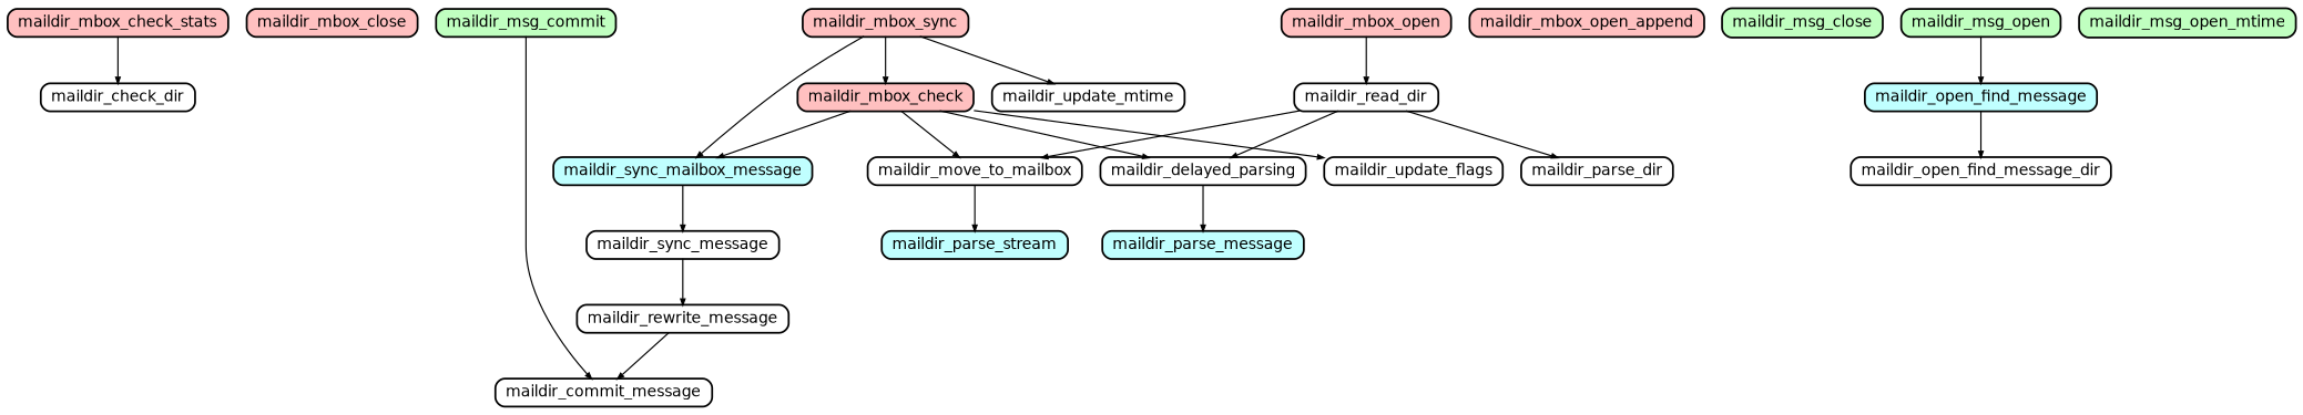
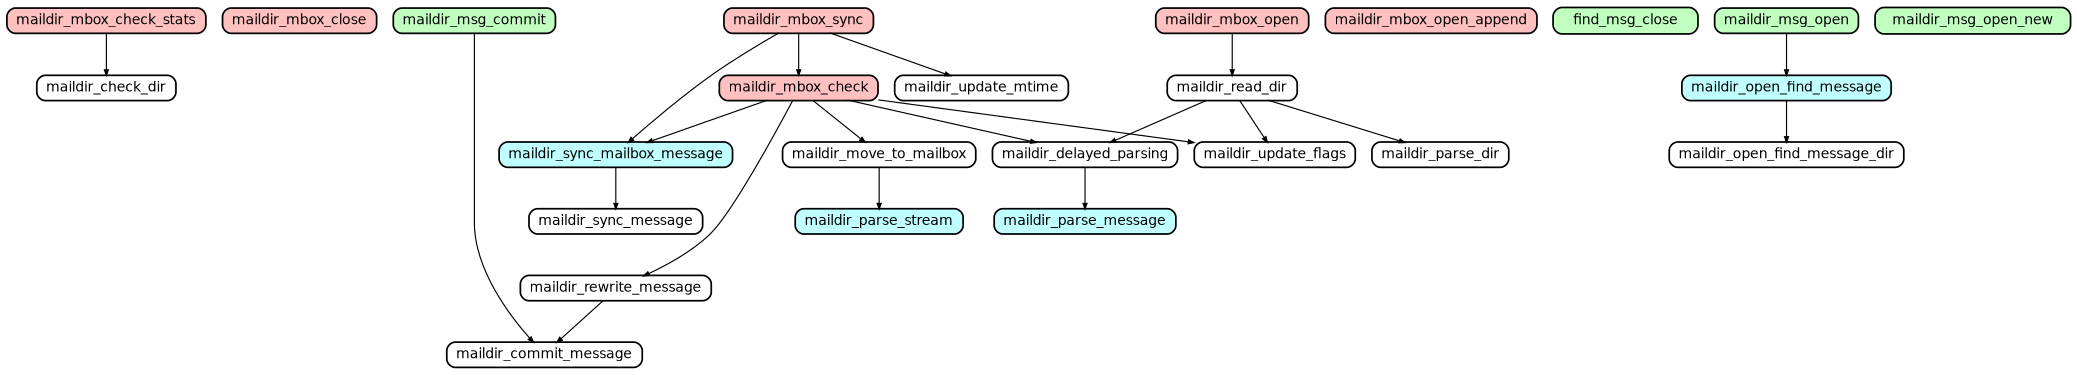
  digraph {
    compound=true
    fontname="DejaVu Sans"
    nodesep=0.2
    rankdir=TB
    ranksep=0.5
    node [color=black fillcolor="#ffffff" fontname="DejaVu Sans" fontsize=12 penwidth=1.5 shape=Mrecord style=filled]
    edge [arrowsize=0.5 fontname="DejaVu Sans" penwidth=1.0]
    maildir_mbox_check_stats [fillcolor="#ffc0c0" height=0.2]
    maildir_mbox_close [fillcolor="#ffc0c0" height=0.2]
    maildir_mbox_open [fillcolor="#ffc0c0" height=0.2]
    maildir_mbox_open_append [fillcolor="#ffc0c0" height=0.2]
    maildir_mbox_sync [fillcolor="#ffc0c0" height=0.2]
-   maildir_msg_close [fillcolor="#c0ffc0" height=0.2]
+   maildir_msg_close [fillcolor="#c0ffc0" height=0.2 label=find_msg_close]
    maildir_msg_commit [fillcolor="#c0ffc0" height=0.2]
    maildir_msg_open [fillcolor="#c0ffc0" height=0.2]
-   maildir_msg_open_new [fillcolor="#c0ffc0" height=0.2 label=maildir_msg_open_mtime]
+   maildir_msg_open_new [fillcolor="#c0ffc0" height=0.2]
    maildir_open_find_message [fillcolor="#c0ffff" height=0.2]
    maildir_read_dir [height=0.2]
    maildir_check_dir [height=0.2]
    maildir_mbox_check [fillcolor="#ffc0c0" height=0.2]
    maildir_sync_mailbox_message [fillcolor="#c0ffff" height=0.2]
    maildir_update_mtime [height=0.2]
    maildir_commit_message [height=0.2]
    maildir_open_find_message_dir [height=0.2]
    maildir_delayed_parsing [height=0.2]
    maildir_move_to_mailbox [height=0.2]
    maildir_parse_dir [height=0.2]
    maildir_update_flags [height=0.2]
    maildir_parse_message [fillcolor="#c0ffff" height=0.2]
    maildir_parse_stream [fillcolor="#c0ffff" height=0.2]
    maildir_sync_message [height=0.2]
    maildir_rewrite_message [height=0.2]
    subgraph sub_1 {
      rank=same
      maildir_mbox_check_stats
      maildir_mbox_close
      maildir_mbox_open
      maildir_mbox_open_append
      maildir_mbox_sync
      maildir_msg_close
      maildir_msg_commit
      maildir_msg_open
      maildir_msg_open_new
    }
    subgraph sub_2 {
      rank=same
      maildir_open_find_message
      maildir_read_dir
    }
    maildir_mbox_check_stats -> maildir_check_dir
    maildir_mbox_open -> maildir_read_dir
    maildir_mbox_sync -> maildir_mbox_check
    maildir_mbox_sync -> maildir_sync_mailbox_message
    maildir_mbox_sync -> maildir_update_mtime
    maildir_msg_commit -> maildir_commit_message
    maildir_msg_open -> maildir_open_find_message
    maildir_open_find_message -> maildir_open_find_message_dir
    maildir_read_dir -> maildir_delayed_parsing
-   maildir_read_dir -> maildir_move_to_mailbox
+   maildir_read_dir -> maildir_update_flags
    maildir_read_dir -> maildir_parse_dir
    maildir_mbox_check -> maildir_sync_mailbox_message
    maildir_mbox_check -> maildir_delayed_parsing
    maildir_mbox_check -> maildir_move_to_mailbox
    maildir_mbox_check -> maildir_update_flags
    maildir_sync_mailbox_message -> maildir_sync_message
    maildir_delayed_parsing -> maildir_parse_message
    maildir_move_to_mailbox -> maildir_parse_stream
-   maildir_sync_message -> maildir_rewrite_message
+   maildir_mbox_check -> maildir_rewrite_message
    maildir_rewrite_message -> maildir_commit_message
  }
